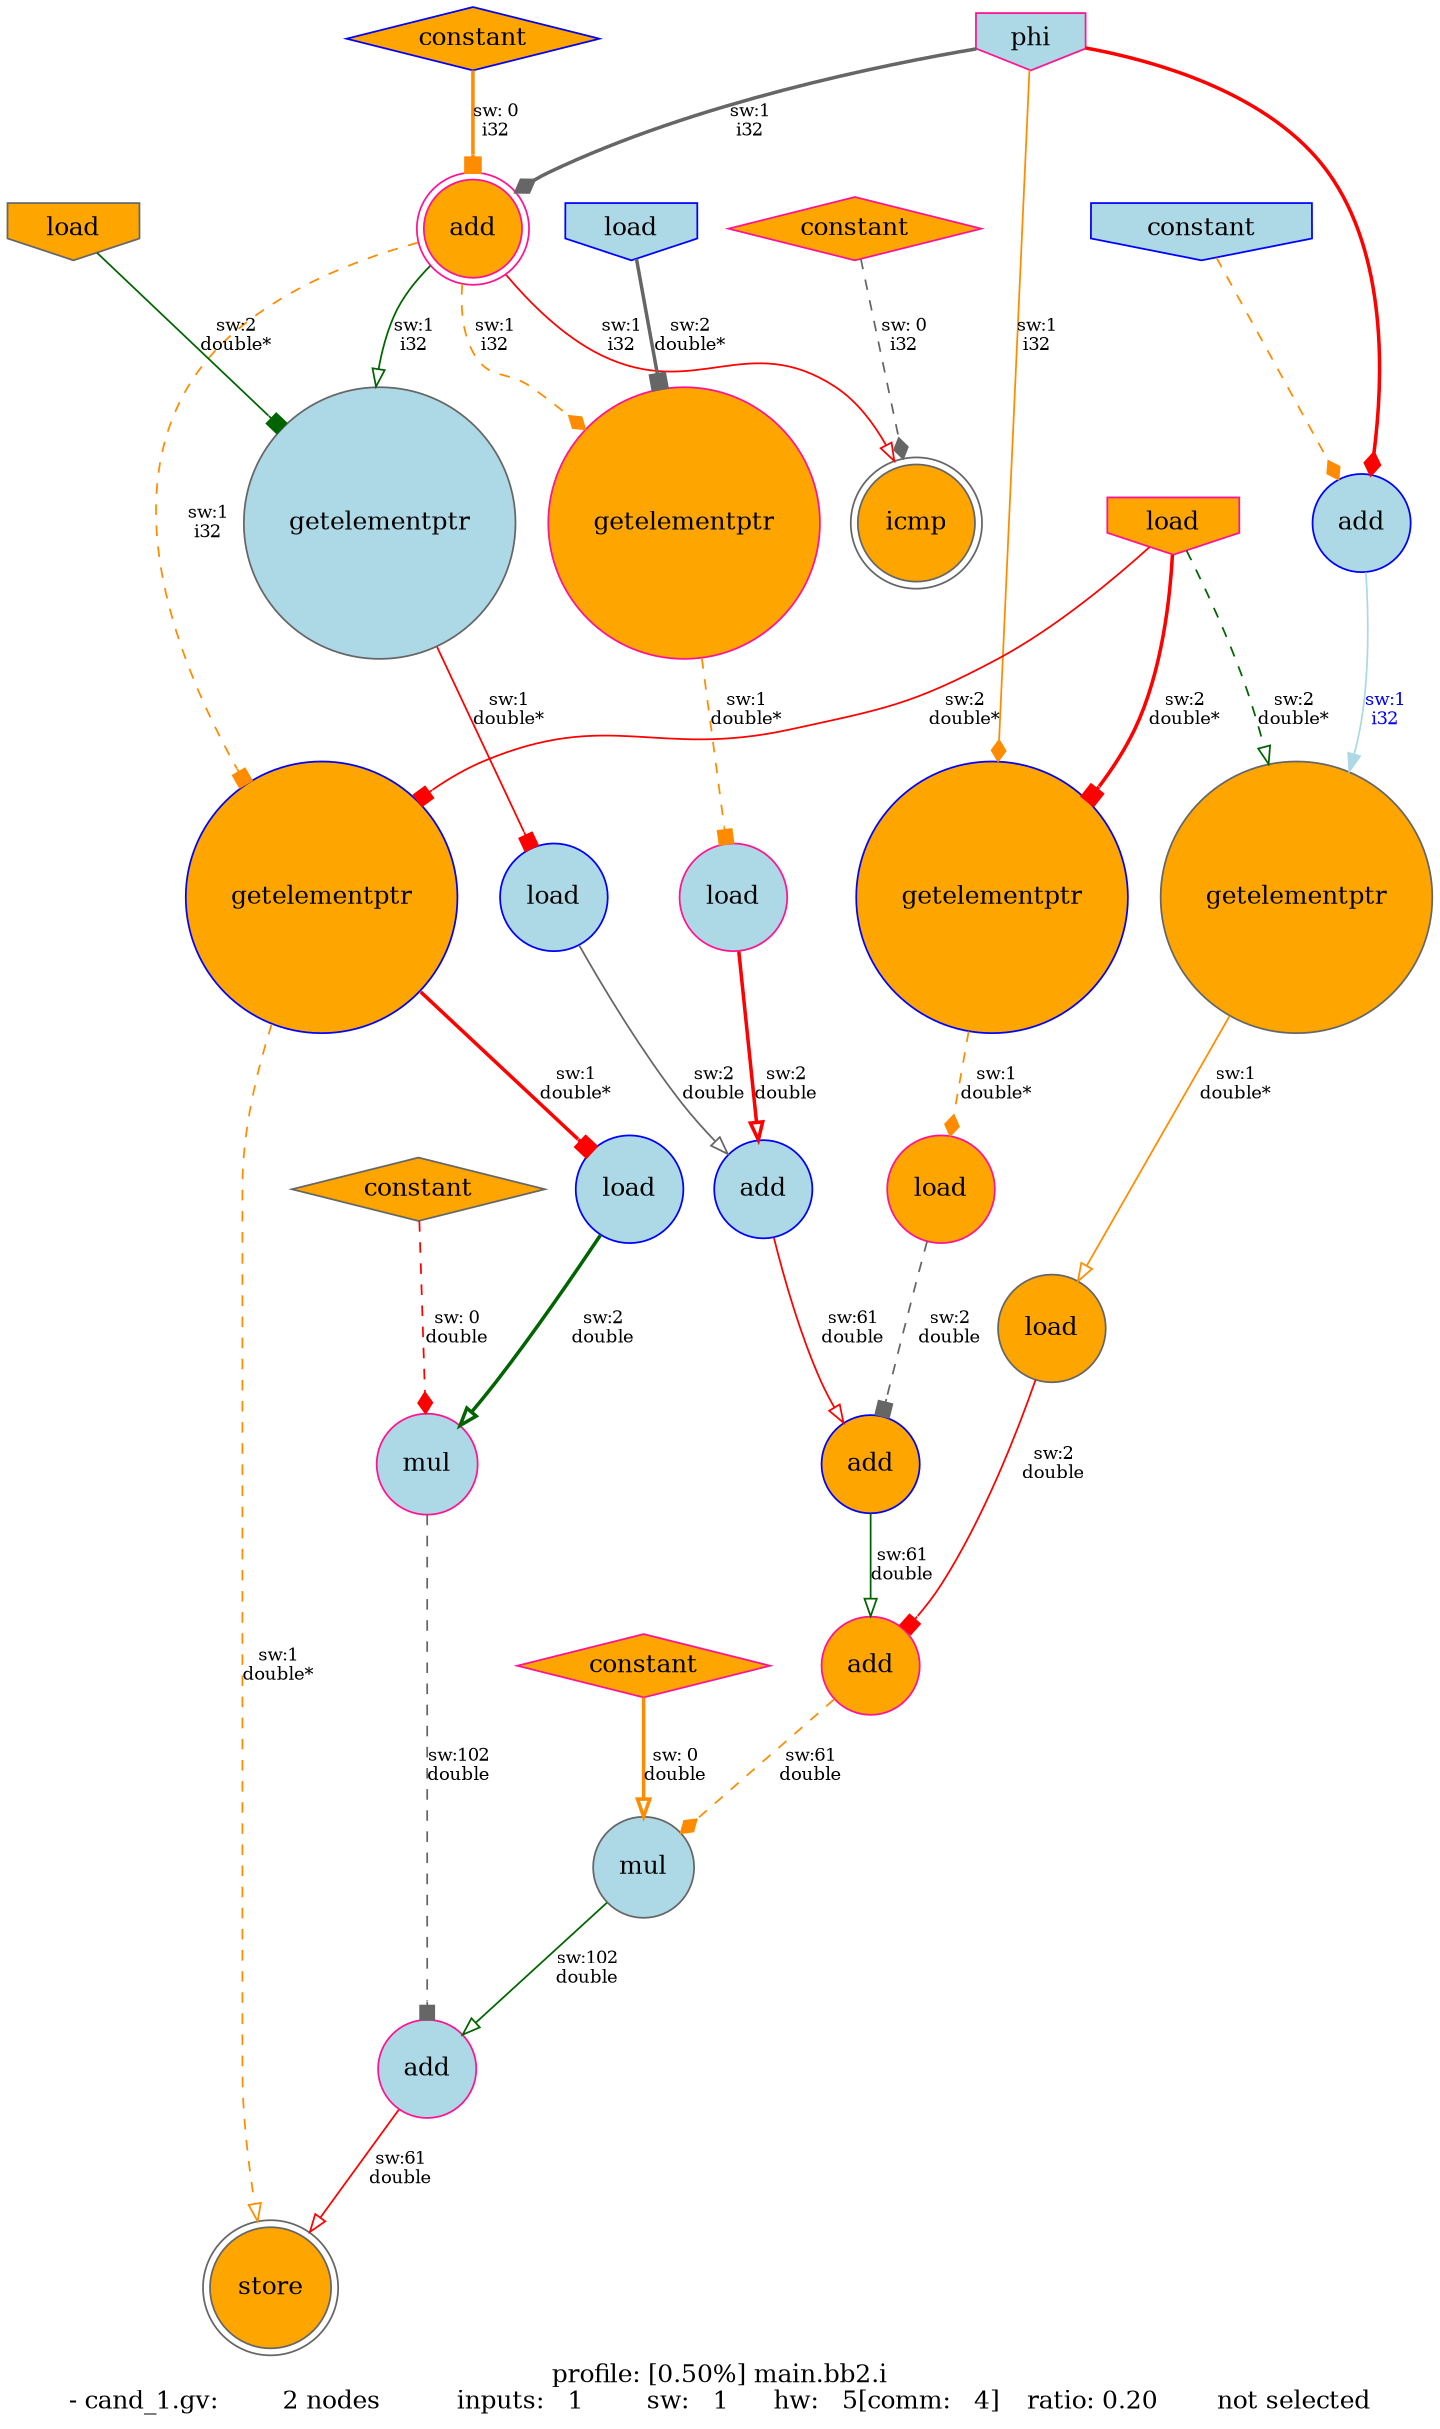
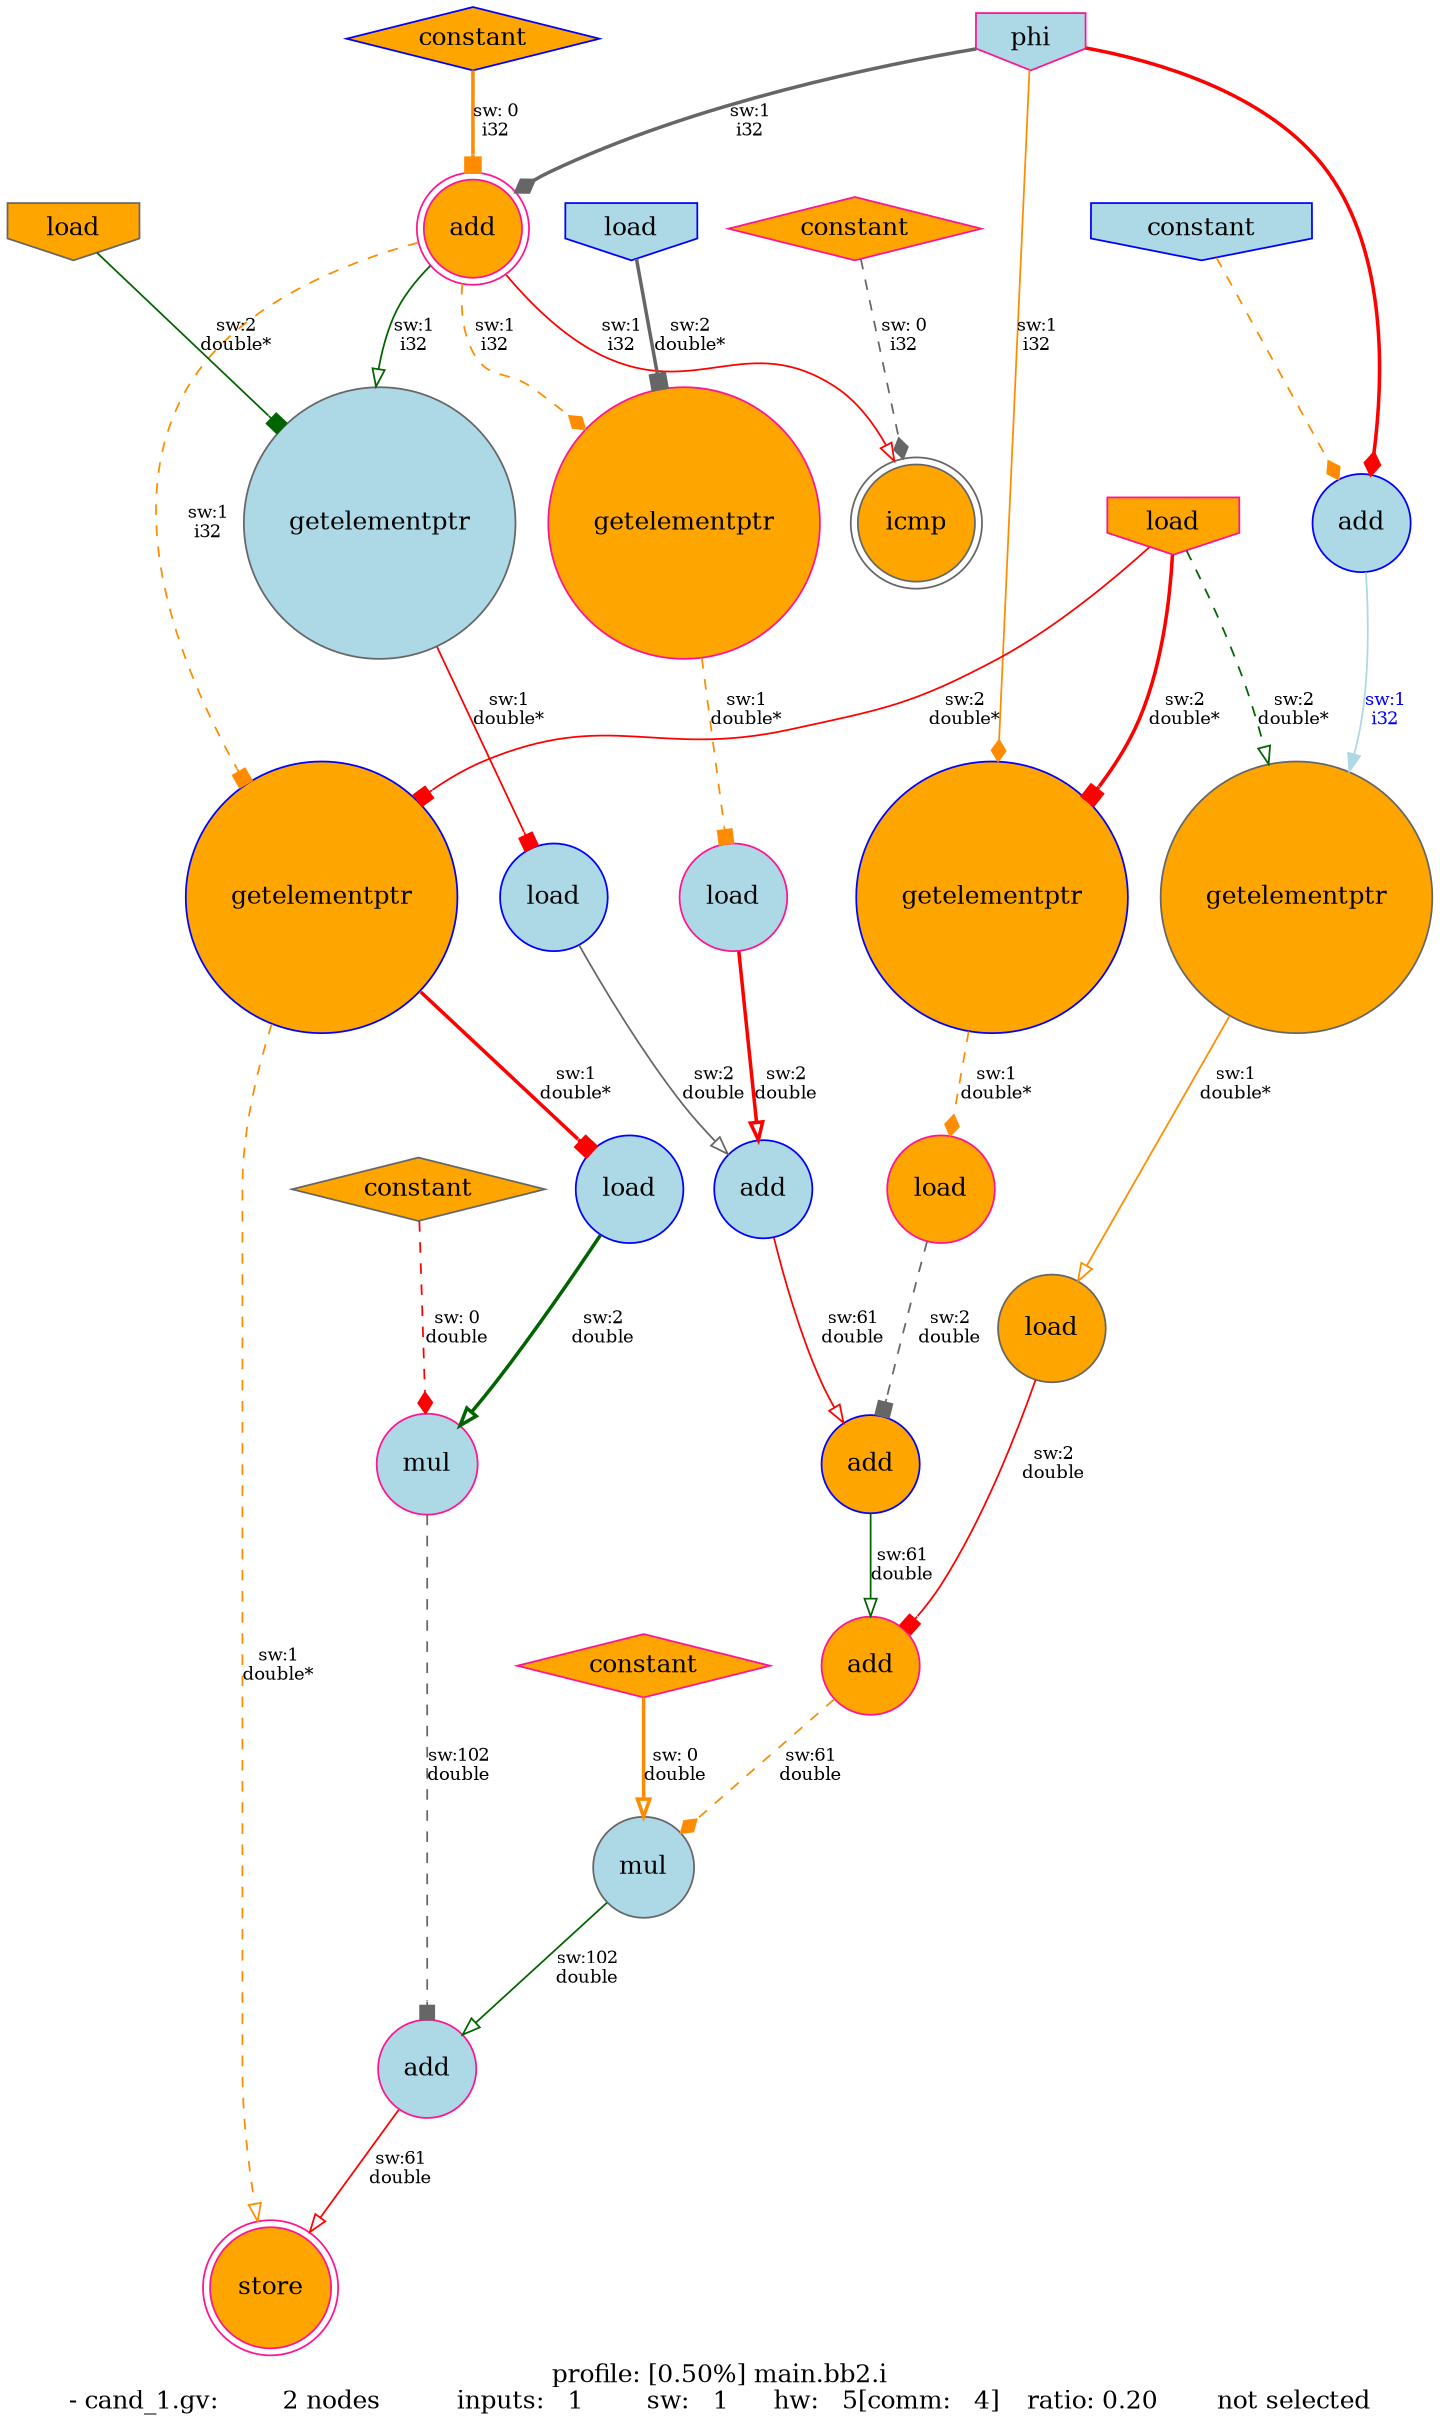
  digraph {
    label="profile: [0.50%] main.bb2.i\n- cand_1.gv: 	   2 nodes 	 inputs:   1 	 sw:   1 	 hw:   5[comm:   4] 	 ratio: 0.20 	 not selected"
    node [shape=circle style=filled fillcolor=orange color=deeppink]
    edge [fontsize=10 color=red style=solid arrowhead=onormal]
    n1 [bgcolor=lightblue label=phi rank=source shape=invhouse fillcolor=lightblue]
    n2 [label=add rank=sink shape=doublecircle]
    n3 [color=blue label=add fillcolor=lightblue]
    n4 [label=getelementptr color=blue]
    n5 [label=getelementptr]
    n6 [label=getelementptr fillcolor=lightblue color=gray40]
    n7 [label=getelementptr color=blue]
    n8 [label=icmp rank=sink shape=doublecircle color=gray40]
    n9 [label=constant shape=diamond color=blue]
    n10 [label=load fillcolor=lightblue]
    n11 [label=load rank=source shape=invhouse fillcolor=lightblue color=blue]
    n12 [label=load fillcolor=lightblue color=blue]
    n13 [label=load rank=source shape=invhouse color=gray40]
    n14 [label=load fillcolor=lightblue color=blue]
-   n15 [label=store rank=sink shape=doublecircle color=gray40]
+   n15 [label=store rank=sink shape=doublecircle]
    n16 [label=load rank=source shape=invhouse]
    n17 [label=getelementptr color=gray40]
    n18 [bgcolor=lightblue label=constant rank=source shape=invhouse fillcolor=lightblue color=blue]
    n19 [label=load color=gray40]
    n20 [label=load]
    n21 [label=add fillcolor=lightblue color=blue]
    n22 [label=add color=blue]
    n23 [label=add]
    n24 [label=mul fillcolor=lightblue color=gray40]
    n25 [label=add fillcolor=lightblue]
    n26 [label=constant shape=diamond]
    n27 [label=mul fillcolor=lightblue]
    n28 [label=constant shape=diamond color=gray40]
    n29 [label=constant shape=diamond]
    n1 -> n2 [label="sw:1\ni32" color=gray40 style=bold arrowhead=diamond]
    n1 -> n3 [style=bold arrowhead=diamond]
    n1 -> n4 [label="sw:1\ni32" color=darkorange arrowhead=diamond]
    n2 -> n5 [label="sw:1\ni32" color=darkorange style=dashed arrowhead=diamond]
    n2 -> n6 [label="sw:1\ni32" color=darkgreen]
    n2 -> n7 [label="sw:1\ni32" color=darkorange style=dashed arrowhead=box]
    n2 -> n8 [label="sw:1\ni32"]
    n3 -> n17 [color=lightblue fontcolor=blue label="sw:1\ni32" style="" arrowhead=""]
    n4 -> n20 [label="sw:1\ndouble*" color=darkorange style=dashed arrowhead=diamond]
    n5 -> n10 [label="sw:1\ndouble*" color=darkorange style=dashed arrowhead=box]
    n6 -> n12 [label="sw:1\ndouble*" arrowhead=box]
    n7 -> n14 [label="sw:1\ndouble*" style=bold arrowhead=box]
    n7 -> n15 [label="sw:1\ndouble*" color=darkorange style=dashed]
    n9 -> n2 [label="sw: 0\ni32" color=darkorange style=bold arrowhead=box]
    n10 -> n21 [label="sw:2\ndouble" style=bold]
    n11 -> n5 [label="sw:2\ndouble*" color=gray40 style=bold arrowhead=box]
    n12 -> n21 [label="sw:2\ndouble" color=gray40]
    n13 -> n6 [label="sw:2\ndouble*" color=darkgreen arrowhead=box]
    n14 -> n27 [label="sw:2\ndouble" color=darkgreen style=bold]
    n16 -> n4 [label="sw:2\ndouble*" style=bold arrowhead=box]
    n16 -> n7 [label="sw:2\ndouble*" arrowhead=box]
    n16 -> n17 [label="sw:2\ndouble*" color=darkgreen style=dashed]
    n17 -> n19 [label="sw:1\ndouble*" color=darkorange]
    n18 -> n3 [color=darkorange style=dashed arrowhead=diamond]
    n19 -> n23 [label="sw:2\ndouble" arrowhead=box]
    n20 -> n22 [label="sw:2\ndouble" color=gray40 style=dashed arrowhead=box]
    n21 -> n22 [label="sw:61\ndouble"]
    n22 -> n23 [label="sw:61\ndouble" color=darkgreen]
    n23 -> n24 [label="sw:61\ndouble" color=darkorange style=dashed arrowhead=diamond]
    n24 -> n25 [label="sw:102\ndouble" color=darkgreen]
    n25 -> n15 [label="sw:61\ndouble"]
    n26 -> n24 [label="sw: 0\ndouble" color=darkorange style=bold]
    n27 -> n25 [label="sw:102\ndouble" color=gray40 style=dashed arrowhead=box]
    n28 -> n27 [label="sw: 0\ndouble" style=dashed arrowhead=diamond]
    n29 -> n8 [label="sw: 0\ni32" color=gray40 style=dashed arrowhead=diamond]
  }
